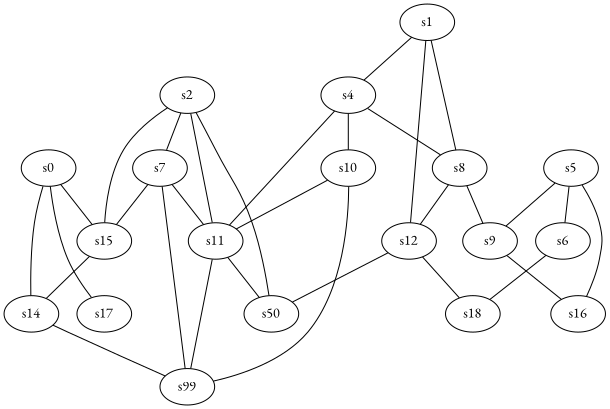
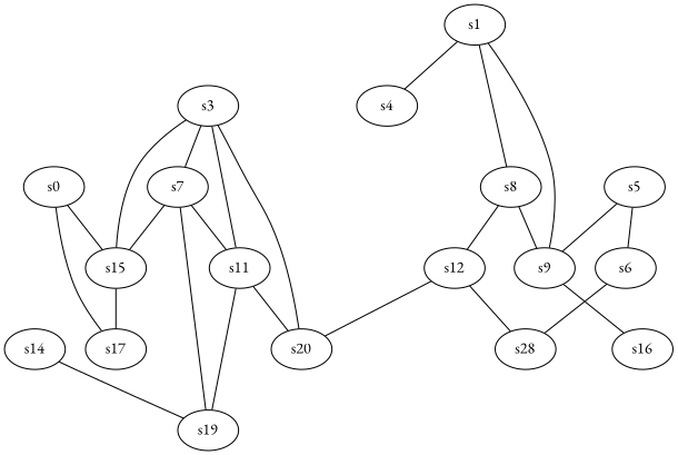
  graph {
    fontname="EB Garamond"
    node [fontname="EB Garamond"]
    edge [fontname="EB Garamond"]
    n1 [label=s0]
    n2 [label=s14]
    n3 [label=s15]
    n4 [label=s17]
    n5 [label=s7]
    n6 [label=s11]
-   n7 [label=s99]
+   n7 [label=s19]
    n8 [label=s1]
    n9 [label=s4]
    n10 [label=s8]
    n11 [label=s9]
-   n12 [label=s10]
    n13 [label=s12]
    n14 [label=s16]
-   n15 [label=s2]
-   n16 [label=s50]
+   n15 [label=s3]
+   n16 [label=s20]
    n17 [label=s5]
    n18 [label=s6]
-   n19 [label=s18]
-   n1 -- n2
+   n19 [label=s28]
    n1 -- n3
    n1 -- n4
    n2 -- n7
-   n3 -- n2
+   n3 -- n4
    n5 -- n3
    n5 -- n6
    n5 -- n7
    n6 -- n7
    n6 -- n16
    n8 -- n9
    n8 -- n10
-   n8 -- n13
-   n9 -- n6
-   n9 -- n10
-   n9 -- n12
+   n8 -- n11
    n10 -- n11
    n10 -- n13
    n11 -- n14
-   n12 -- n6
-   n12 -- n7
    n13 -- n16
    n13 -- n19
    n15 -- n3
    n15 -- n5
    n15 -- n6
    n15 -- n16
    n17 -- n11
-   n17 -- n14
    n17 -- n18
    n18 -- n19
  }
